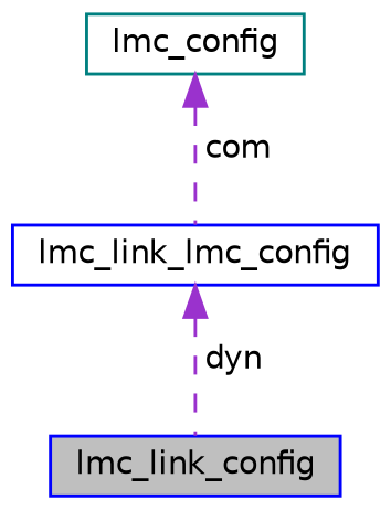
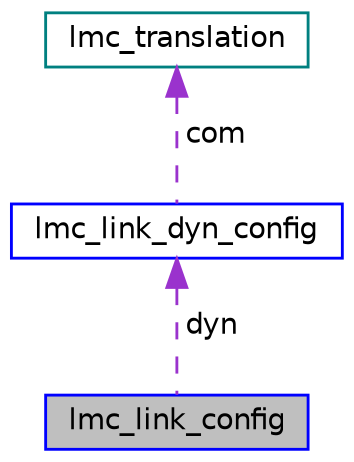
  digraph {
    node [color=blue fillcolor=white fontname=Helvetica fontsize=10 shape=record style=filled]
    edge [color=darkorchid3 dir=back fontname=Helvetica fontsize=10 labelfontname=Helvetica labelfontsize=10 style=dashed]
    n1 [fillcolor=grey75 fontcolor=black height=0.2 label=lmc_link_config width=0.4]
-   n2 [height=0.2 label=lmc_link_lmc_config width=0.4]
-   n3 [color=teal height=0.2 label=lmc_config width=0.4]
+   n2 [height=0.2 label=lmc_link_dyn_config width=0.4]
+   n3 [color=teal height=0.2 label=lmc_translation width=0.4]
    n2 -> n1 [label=" dyn"]
    n3 -> n2 [label=" com"]
  }
